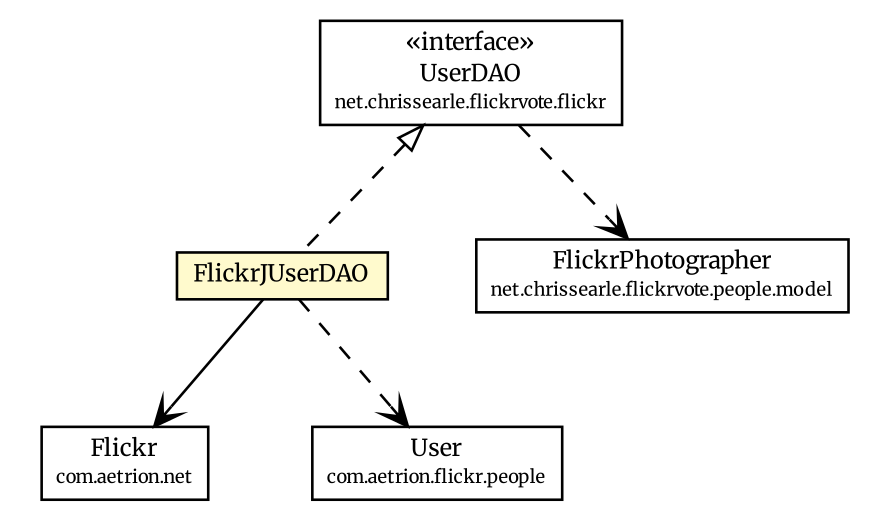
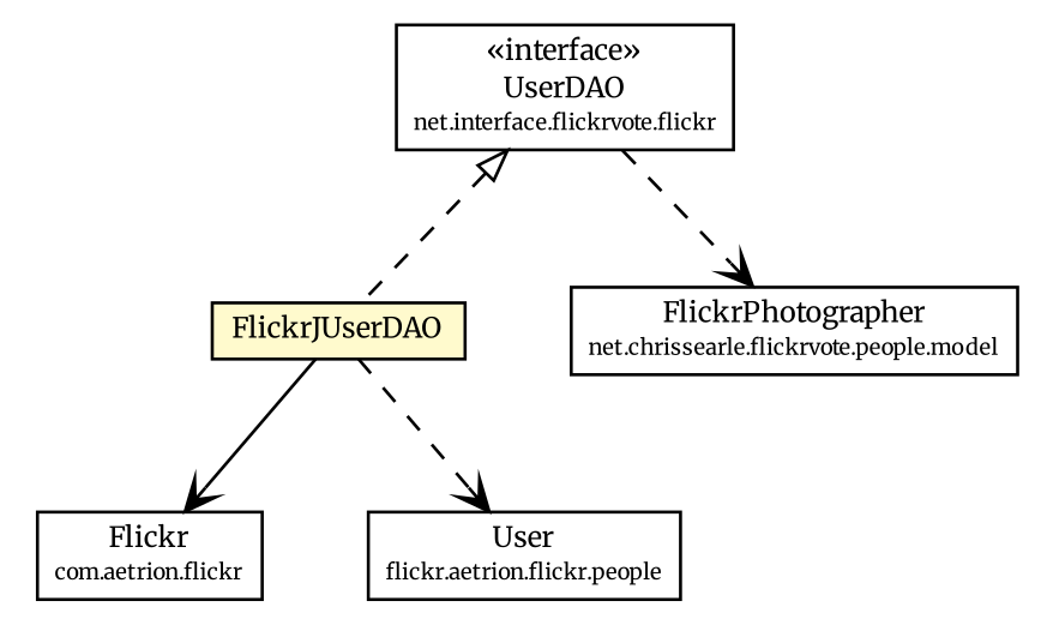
  digraph {
    fontname=Merriweather
    node [fontcolor=black fontname=Merriweather fontsize=9.0 shape=plaintext]
    edge [fontname=Merriweather fontsize=10.0 headport=p labelfontname=Helvetica labelfontsize=10 style=dashed tailport=p arrowhead=open color=black fontcolor=black]
-   n1 [label=<<table border="0" cellborder="1" cellspacing="0" cellpadding="2" port="p" href="../UserDAO.html"> 		<tr><td><table border="0" cellspacing="0" cellpadding="1"> 			<tr><td> &laquo;interface&raquo; </td></tr> 			<tr><td> UserDAO </td></tr> 			<tr><td><font point-size="7.0"> net.chrissearle.flickrvote.flickr </font></td></tr> 		</table></td></tr> 		</table>>]
+   n1 [label=<<table border="0" cellborder="1" cellspacing="0" cellpadding="2" port="p" href="../UserDAO.html"> 		<tr><td><table border="0" cellspacing="0" cellpadding="1"> 			<tr><td> &laquo;interface&raquo; </td></tr> 			<tr><td> UserDAO </td></tr> 			<tr><td><font point-size="7.0"> net.interface.flickrvote.flickr </font></td></tr> 		</table></td></tr> 		</table>>]
    n2 [label=<<table border="0" cellborder="1" cellspacing="0" cellpadding="2" port="p" bgcolor="lemonChiffon" href="./FlickrJUserDAO.html"> 		<tr><td><table border="0" cellspacing="0" cellpadding="1"> 			<tr><td> FlickrJUserDAO </td></tr> 		</table></td></tr> 		</table>>]
    n3 [label=<<table border="0" cellborder="1" cellspacing="0" cellpadding="2" port="p" href="../model/FlickrPhotographer.html"> 		<tr><td><table border="0" cellspacing="0" cellpadding="1"> 			<tr><td> FlickrPhotographer </td></tr> 			<tr><td><font point-size="7.0"> net.chrissearle.flickrvote.people.model </font></td></tr> 		</table></td></tr> 		</table>>]
-   n4 [label=<<table border="0" cellborder="1" cellspacing="0" cellpadding="2" port="p"> 		<tr><td><table border="0" cellspacing="0" cellpadding="1"> 			<tr><td> Flickr </td></tr> 			<tr><td><font point-size="7.0"> com.aetrion.net </font></td></tr> 		</table></td></tr> 		</table>>]
-   n5 [label=<<table border="0" cellborder="1" cellspacing="0" cellpadding="2" port="p"> 		<tr><td><table border="0" cellspacing="0" cellpadding="1"> 			<tr><td> User </td></tr> 			<tr><td><font point-size="7.0"> com.aetrion.flickr.people </font></td></tr> 		</table></td></tr> 		</table>>]
+   n4 [label=<<table border="0" cellborder="1" cellspacing="0" cellpadding="2" port="p"> 		<tr><td><table border="0" cellspacing="0" cellpadding="1"> 			<tr><td> Flickr </td></tr> 			<tr><td><font point-size="7.0"> com.aetrion.flickr </font></td></tr> 		</table></td></tr> 		</table>>]
+   n5 [label=<<table border="0" cellborder="1" cellspacing="0" cellpadding="2" port="p"> 		<tr><td><table border="0" cellspacing="0" cellpadding="1"> 			<tr><td> User </td></tr> 			<tr><td><font point-size="7.0"> flickr.aetrion.flickr.people </font></td></tr> 		</table></td></tr> 		</table>>]
    n1 -> n2 [arrowtail=empty dir=back fontsize=10 arrowhead="" color="" fontcolor=""]
    n1 -> n3
    n2 -> n4 [style=""]
    n2 -> n5
  }
